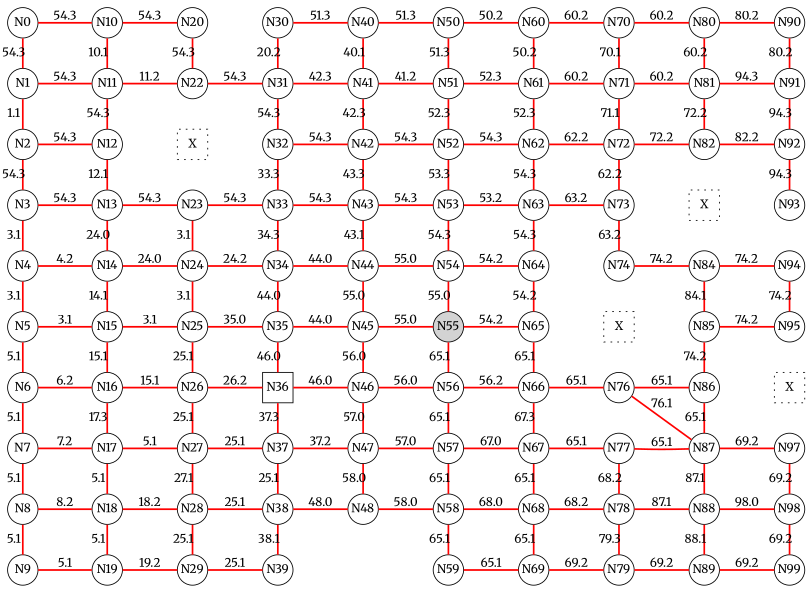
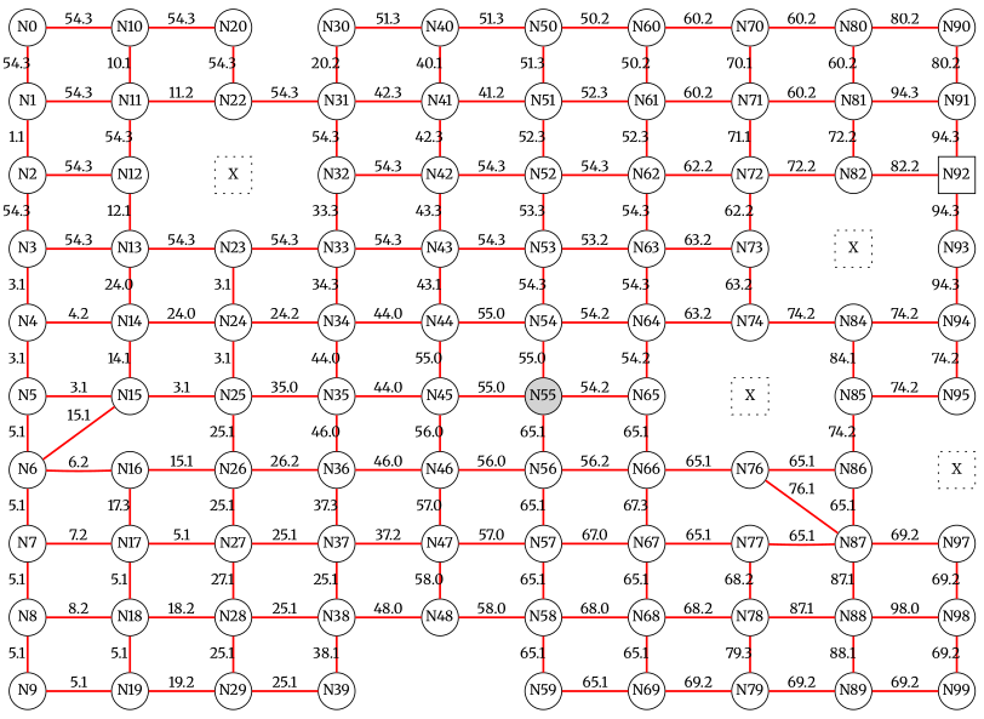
  digraph {
    fontname=Merriweather
    rankdir=LR
    node [fixedsize=true fontname=Merriweather shape=circle]
    edge [color=red dir=none fontname=Merriweather style=bold]
    N0
    N1
    N2
    N3
    N4
    N5
    N6
    N7
    N8
    N9
    N10
    N11
    N12
    N13
    N14
    N15
    N16
    N17
    N18
    N19
    N20
    n22 [label=N22]
    n23 [label=X shape=square style=dotted]
    N23
    N24
    N25
    N26
    N27
    N28
    N29
    N30
    N31
    N32
    N33
    N34
    N35
-   N36 [shape=square]
+   N36
    N37
    N38
    N39
    N40
    N41
    N42
    N43
    N44
    N45
    N46
    N47
    N48
    N50
    N51
    N52
    N53
    N54
    N55 [style=filled]
    N56
    N57
    N58
    N59
    N60
    N61
    N62
    N63
    N64
    N65
    N66
    N67
    N68
    N69
    N70
    N71
    N72
    N73
    N74
    n75 [label=X shape=square style=dotted]
    N76
    N77
    N78
    N79
    N80
    N81
    N82
    n83 [label=X shape=square style=dotted]
    N84
    N85
    N86
    N87
    N88
    N89
    N90
    N91
-   N92
+   N92 [shape=square]
    N93
    N94
    N95
    n96 [label=X shape=square style=dotted]
    N97
    N98
    N99
    subgraph sub_1 {
      rank=same
      N0
      N1
      N2
      N3
      N4
      N5
      N6
      N7
      N8
      N9
    }
    subgraph sub_2 {
      rank=same
      N10
      N11
      N12
      N13
      N14
      N15
      N16
      N17
      N18
      N19
    }
    subgraph sub_3 {
      rank=same
      N20
      n22
      n23
      N23
      N24
      N25
      N26
      N27
      N28
      N29
    }
    subgraph sub_4 {
      rank=same
      N30
      N31
      N32
      N33
      N34
      N35
      N36
      N37
      N38
      N39
    }
    subgraph sub_5 {
      rank=same
      N40
      N41
      N42
      N43
      N44
      N45
      N46
      N47
      N48
    }
    subgraph sub_6 {
      rank=same
      N50
      N51
      N52
      N53
      N54
      N55
      N56
      N57
      N58
      N59
    }
    subgraph sub_7 {
      rank=same
      N60
      N61
      N62
      N63
      N64
      N65
      N66
      N67
      N68
      N69
    }
    subgraph sub_8 {
      rank=same
      N70
      N71
      N72
      N73
      N74
      n75
      N76
      N77
      N78
      N79
    }
    subgraph sub_9 {
      rank=same
      N80
      N81
      N82
      n83
      N84
      N85
      N86
      N87
      N88
      N89
    }
    subgraph sub_10 {
      rank=same
      N90
      N91
      N92
      N93
      N94
      N95
      n96
      N97
      N98
      N99
    }
    N0 -> N1 [label=54.3]
    N0 -> N10 [label=54.3]
    N1 -> N2 [label=1.1]
    N1 -> N11 [label=54.3]
    N2 -> N3 [label=54.3]
    N2 -> N12 [label=54.3]
    N3 -> N4 [label=3.1]
    N3 -> N13 [label=54.3]
    N4 -> N5 [label=3.1]
    N4 -> N14 [label=4.2]
    N5 -> N6 [label=5.1]
    N5 -> N15 [label=3.1]
    N6 -> N7 [label=5.1]
    N6 -> N16 [label=6.2]
    N7 -> N8 [label=5.1]
    N7 -> N17 [label=7.2]
    N8 -> N9 [label=5.1]
    N8 -> N18 [label=8.2]
    N9 -> N19 [label=5.1]
    N10 -> N11 [label=10.1]
    N10 -> N20 [label=54.3]
    N11 -> N12 [label=54.3]
    N11 -> n22 [label=11.2]
    N12 -> N13 [label=12.1]
    N12 -> n23 [label=" " style=invis color=""]
    N13 -> N14 [label=24.0]
    N13 -> N23 [label=54.3]
    N14 -> N15 [label=14.1]
    N14 -> N24 [label=24.0]
-   N15 -> N16 [label=15.1]
+   N15 -> N6 [label=15.1]
    N15 -> N25 [label=3.1]
    N16 -> N17 [label=17.3]
    N16 -> N26 [label=15.1]
    N17 -> N18 [label=5.1]
    N17 -> N27 [label=5.1]
    N18 -> N19 [label=5.1]
    N18 -> N28 [label=18.2]
    N19 -> N29 [label=19.2]
    N20 -> n22 [label=54.3]
    n22 -> n23 [label=" " style=invis color=""]
    n22 -> N31 [label=54.3]
    n23 -> N23 [label=" " style=invis color=""]
    n23 -> N32 [label=" " style=invis color=""]
    N23 -> N24 [label=3.1]
    N23 -> N33 [label=54.3]
    N24 -> N25 [label=3.1]
    N24 -> N34 [label=24.2]
    N25 -> N26 [label=25.1]
    N25 -> N35 [label=35.0]
    N26 -> N27 [label=25.1]
    N26 -> N36 [label=26.2]
    N27 -> N28 [label=27.1]
    N27 -> N37 [label=25.1]
    N28 -> N29 [label=25.1]
    N28 -> N38 [label=25.1]
    N29 -> N39 [label=25.1]
    N30 -> N31 [label=20.2]
    N30 -> N40 [label=51.3]
    N31 -> N32 [label=54.3]
    N31 -> N41 [label=42.3]
    N32 -> N33 [label=33.3]
    N32 -> N42 [label=54.3]
    N33 -> N34 [label=34.3]
    N33 -> N43 [label=54.3]
    N34 -> N35 [label=44.0]
    N34 -> N44 [label=44.0]
    N35 -> N36 [label=46.0]
    N35 -> N45 [label=44.0]
    N36 -> N37 [label=37.3]
    N36 -> N46 [label=46.0]
    N37 -> N38 [label=25.1]
    N37 -> N47 [label=37.2]
    N38 -> N39 [label=38.1]
    N38 -> N48 [label=48.0]
    N40 -> N41 [label=40.1]
    N40 -> N50 [label=51.3]
    N41 -> N42 [label=42.3]
    N41 -> N51 [label=41.2]
    N42 -> N43 [label=43.3]
    N42 -> N52 [label=54.3]
    N43 -> N44 [label=43.1]
    N43 -> N53 [label=54.3]
    N44 -> N45 [label=55.0]
    N44 -> N54 [label=55.0]
    N45 -> N46 [label=56.0]
    N45 -> N55 [label=55.0]
    N46 -> N47 [label=57.0]
    N46 -> N56 [label=56.0]
    N47 -> N48 [label=58.0]
    N47 -> N57 [label=57.0]
    N48 -> N58 [label=58.0]
    N50 -> N51 [label=51.3]
    N50 -> N60 [label=50.2]
    N51 -> N52 [label=52.3]
    N51 -> N61 [label=52.3]
    N52 -> N53 [label=53.3]
    N52 -> N62 [label=54.3]
    N53 -> N54 [label=54.3]
    N53 -> N63 [label=53.2]
    N54 -> N55 [label=55.0]
    N54 -> N64 [label=54.2]
    N55 -> N56 [label=65.1]
    N55 -> N65 [label=54.2]
    N56 -> N57 [label=65.1]
    N56 -> N66 [label=56.2]
    N57 -> N58 [label=65.1]
    N57 -> N67 [label=67.0]
    N58 -> N59 [label=65.1]
    N58 -> N68 [label=68.0]
    N59 -> N69 [label=65.1]
    N60 -> N61 [label=50.2]
    N60 -> N70 [label=60.2]
    N61 -> N62 [label=52.3]
    N61 -> N71 [label=60.2]
    N62 -> N63 [label=54.3]
    N62 -> N72 [label=62.2]
    N63 -> N64 [label=54.3]
    N63 -> N73 [label=63.2]
    N64 -> N65 [label=54.2]
+   N64 -> N74 [label=63.2]
    N65 -> N66 [label=65.1]
    N65 -> n75 [label=" " style=invis color=""]
    N66 -> N67 [label=67.3]
    N66 -> N76 [label=65.1]
    N67 -> N68 [label=65.1]
    N67 -> N77 [label=65.1]
    N68 -> N69 [label=65.1]
    N68 -> N78 [label=68.2]
    N69 -> N79 [label=69.2]
    N70 -> N71 [label=70.1]
    N70 -> N80 [label=60.2]
    N71 -> N72 [label=71.1]
    N71 -> N81 [label=60.2]
    N72 -> N73 [label=62.2]
    N72 -> N82 [label=72.2]
    N73 -> N74 [label=63.2]
    N73 -> n83 [label=" " style=invis color=""]
    N74 -> n75 [label=" " style=invis color=""]
    N74 -> N84 [label=74.2]
    n75 -> N76 [label=" " style=invis color=""]
    n75 -> N85 [label=" " style=invis color=""]
    N76 -> N86 [label=65.1]
    N76 -> N87 [label=76.1]
    N77 -> N78 [label=68.2]
    N77 -> N87 [label=65.1]
    N78 -> N79 [label=79.3]
    N78 -> N88 [label=87.1]
    N79 -> N89 [label=69.2]
    N80 -> N81 [label=60.2]
    N80 -> N90 [label=80.2]
    N81 -> N82 [label=72.2]
    N81 -> N91 [label=94.3]
    N82 -> n83 [label=" " style=invis color=""]
    N82 -> N92 [label=82.2]
    n83 -> N84 [label=" " style=invis color=""]
    n83 -> N93 [label=" " style=invis color=""]
    N84 -> N85 [label=84.1]
    N84 -> N94 [label=74.2]
    N85 -> N86 [label=74.2]
    N85 -> N95 [label=74.2]
    N86 -> N87 [label=65.1]
    N86 -> n96 [label=" " style=invis color=""]
    N87 -> N88 [label=87.1]
    N87 -> N97 [label=69.2]
    N88 -> N89 [label=88.1]
    N88 -> N98 [label=98.0]
    N89 -> N99 [label=69.2]
    N90 -> N91 [label=80.2]
    N91 -> N92 [label=94.3]
    N92 -> N93 [label=94.3]
+   N93 -> N94 [label=94.3]
    N94 -> N95 [label=74.2]
    N95 -> n96 [label=" " style=invis color=""]
    n96 -> N97 [label=" " style=invis color=""]
    N97 -> N98 [label=69.2]
    N98 -> N99 [label=69.2]
  }
